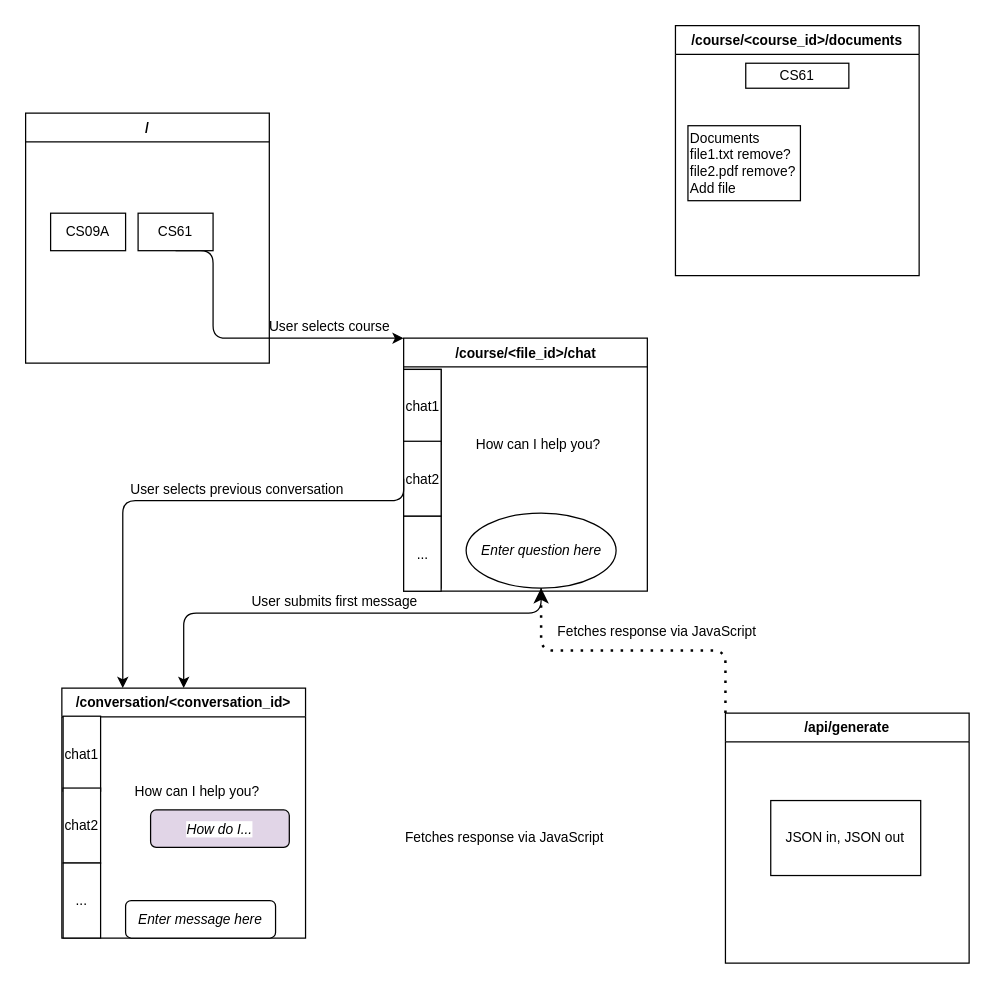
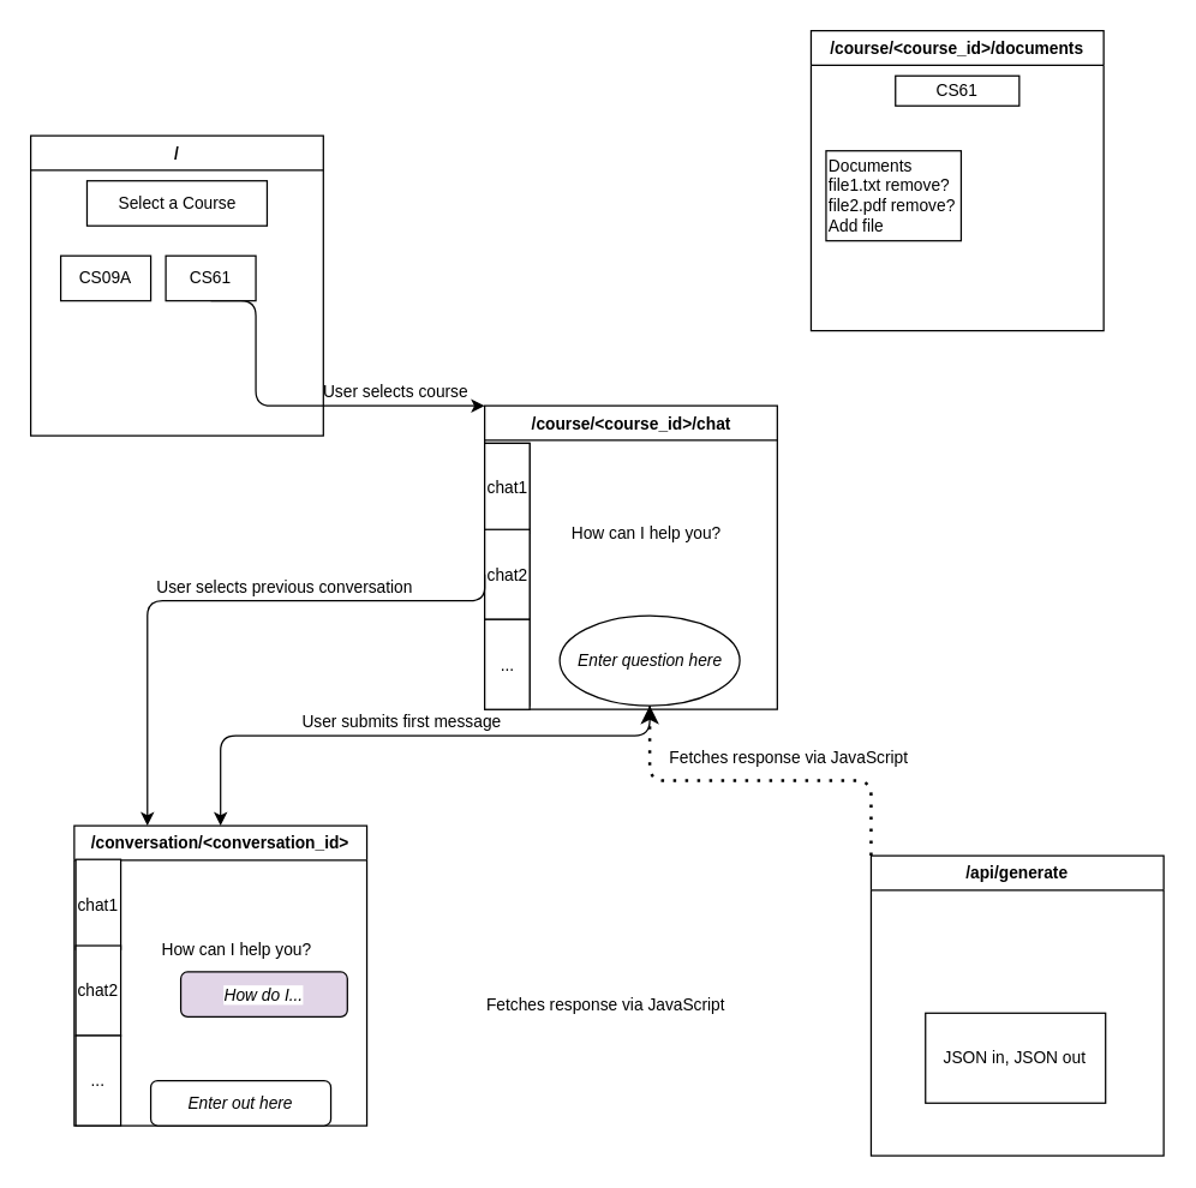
  <mxCell id="0" />
  <mxCell id="1" parent="0" />
  <mxCell id="2" style="edgeStyle=elbowEdgeStyle;shape=connector;rounded=1;html=1;exitX=0.5;exitY=1;exitDx=0;exitDy=0;entryX=0;entryY=0;entryDx=0;entryDy=0;strokeColor=default;align=center;verticalAlign=middle;fontFamily=Helvetica;fontSize=11;fontColor=default;labelBackgroundColor=default;endArrow=classic;" edge="1" parent="1" source="7" target="10"><mxGeometry relative="1" as="geometry"><Array as="points"><mxPoint x="170" y="240" /></Array></mxGeometry></mxCell>
  <mxCell id="3" value="User selects course" style="edgeLabel;html=1;align=center;verticalAlign=middle;resizable=0;points=[];fontFamily=Helvetica;fontSize=11;fontColor=default;labelBackgroundColor=default;" vertex="1" connectable="0" parent="2"><mxGeometry x="0.467" y="3" relative="1" as="geometry"><mxPoint x="7" y="-7" as="offset" /></mxGeometry></mxCell>
  <mxCell id="4" value="/" style="swimlane;whiteSpace=wrap;html=1;fontFamily=Helvetica;fontSize=11;fontColor=default;labelBackgroundColor=default;" vertex="1" parent="1"><mxGeometry x="20" y="90" width="195" height="200" as="geometry"><mxRectangle x="40" y="410" width="130" height="30" as="alternateBounds" /></mxGeometry></mxCell>
+ <mxCell id="5" value="Select a Course" style="rounded=0;whiteSpace=wrap;html=1;fontFamily=Helvetica;fontSize=11;fontColor=default;labelBackgroundColor=default;" vertex="1" parent="4"><mxGeometry x="37.5" y="30" width="120" height="30" as="geometry" /></mxCell>
  <mxCell id="6" value="CS09A" style="rounded=0;whiteSpace=wrap;html=1;fontFamily=Helvetica;fontSize=11;fontColor=default;labelBackgroundColor=default;" vertex="1" parent="4"><mxGeometry x="20" y="80" width="60" height="30" as="geometry" /></mxCell>
  <mxCell id="7" value="CS61" style="rounded=0;whiteSpace=wrap;html=1;fontFamily=Helvetica;fontSize=11;fontColor=default;labelBackgroundColor=default;" vertex="1" parent="4"><mxGeometry x="90" y="80" width="60" height="30" as="geometry" /></mxCell>
  <mxCell id="8" style="edgeStyle=elbowEdgeStyle;shape=connector;rounded=1;html=1;entryX=0.5;entryY=0;entryDx=0;entryDy=0;strokeColor=default;align=center;verticalAlign=middle;fontFamily=Helvetica;fontSize=11;fontColor=default;labelBackgroundColor=default;endArrow=classic;elbow=vertical;" edge="1" parent="1" source="11" target="17"><mxGeometry relative="1" as="geometry"><Array as="points"><mxPoint x="225" y="490" /></Array></mxGeometry></mxCell>
  <mxCell id="9" value="User submits first message" style="edgeLabel;html=1;align=center;verticalAlign=middle;resizable=0;points=[];fontFamily=Helvetica;fontSize=11;fontColor=default;labelBackgroundColor=default;" vertex="1" connectable="0" parent="8"><mxGeometry x="0.2" relative="1" as="geometry"><mxPoint x="34" y="-10" as="offset" /></mxGeometry></mxCell>
- <mxCell id="10" value="/course/&amp;lt;file_id&amp;gt;/chat" style="swimlane;whiteSpace=wrap;html=1;fontFamily=Helvetica;fontSize=11;fontColor=default;labelBackgroundColor=default;" vertex="1" parent="1"><mxGeometry x="322.5" y="270" width="195" height="202.5" as="geometry"><mxRectangle x="322.5" y="20" width="230" height="30" as="alternateBounds" /></mxGeometry></mxCell>
+ <mxCell id="10" value="/course/&amp;lt;course_id&amp;gt;/chat" style="swimlane;whiteSpace=wrap;html=1;fontFamily=Helvetica;fontSize=11;fontColor=default;labelBackgroundColor=default;" vertex="1" parent="1"><mxGeometry x="322.5" y="270" width="195" height="202.5" as="geometry"><mxRectangle x="322.5" y="20" width="230" height="30" as="alternateBounds" /></mxGeometry></mxCell>
  <mxCell id="11" value="&lt;i&gt;Enter question here&lt;/i&gt;" style="ellipse;whiteSpace=wrap;html=1;fontFamily=Helvetica;fontSize=11;fontColor=default;labelBackgroundColor=default;" vertex="1" parent="10"><mxGeometry x="50" y="140" width="120" height="60" as="geometry" /></mxCell>
  <mxCell id="12" value="" style="rounded=0;whiteSpace=wrap;html=1;fontFamily=Helvetica;fontSize=11;fontColor=default;labelBackgroundColor=default;" vertex="1" parent="10"><mxGeometry y="25" width="30" height="175" as="geometry" /></mxCell>
  <mxCell id="13" value="chat1" style="rounded=0;whiteSpace=wrap;html=1;fontFamily=Helvetica;fontSize=11;fontColor=default;labelBackgroundColor=default;" vertex="1" parent="10"><mxGeometry y="25" width="30" height="60" as="geometry" /></mxCell>
  <mxCell id="14" value="chat2" style="rounded=0;whiteSpace=wrap;html=1;fontFamily=Helvetica;fontSize=11;fontColor=default;labelBackgroundColor=default;" vertex="1" parent="10"><mxGeometry y="82.5" width="30" height="60" as="geometry" /></mxCell>
  <mxCell id="15" value="..." style="rounded=0;whiteSpace=wrap;html=1;fontFamily=Helvetica;fontSize=11;fontColor=default;labelBackgroundColor=default;" vertex="1" parent="10"><mxGeometry y="142.5" width="30" height="60" as="geometry" /></mxCell>
  <mxCell id="16" value="How can I help you?" style="text;html=1;align=center;verticalAlign=middle;whiteSpace=wrap;rounded=0;fontFamily=Helvetica;fontSize=11;fontColor=default;labelBackgroundColor=default;" vertex="1" parent="10"><mxGeometry x="50" y="70" width="115" height="30" as="geometry" /></mxCell>
  <mxCell id="17" value="/conversation/&amp;lt;conversation_id&amp;gt;" style="swimlane;whiteSpace=wrap;html=1;fontFamily=Helvetica;fontSize=11;fontColor=default;labelBackgroundColor=default;" vertex="1" parent="1"><mxGeometry x="49" y="550" width="195" height="200" as="geometry"><mxRectangle x="49" y="300" width="270" height="30" as="alternateBounds" /></mxGeometry></mxCell>
  <mxCell id="18" value="&lt;i&gt;How do I...&lt;/i&gt;" style="rounded=1;whiteSpace=wrap;html=1;fontFamily=Helvetica;fontSize=11;fontColor=default;labelBackgroundColor=default;fillColor=#e1d5e7;" vertex="1" parent="17"><mxGeometry x="71" y="97.5" width="111" height="30" as="geometry" /></mxCell>
  <mxCell id="19" value="chat1" style="rounded=0;whiteSpace=wrap;html=1;fontFamily=Helvetica;fontSize=11;fontColor=default;labelBackgroundColor=default;" vertex="1" parent="17"><mxGeometry x="1" y="22.5" width="30" height="60" as="geometry" /></mxCell>
  <mxCell id="20" value="chat2" style="rounded=0;whiteSpace=wrap;html=1;fontFamily=Helvetica;fontSize=11;fontColor=default;labelBackgroundColor=default;" vertex="1" parent="17"><mxGeometry x="1" y="80" width="30" height="60" as="geometry" /></mxCell>
  <mxCell id="21" value="..." style="rounded=0;whiteSpace=wrap;html=1;fontFamily=Helvetica;fontSize=11;fontColor=default;labelBackgroundColor=default;" vertex="1" parent="17"><mxGeometry x="1" y="140" width="30" height="60" as="geometry" /></mxCell>
  <mxCell id="22" value="How can I help you?" style="text;html=1;align=center;verticalAlign=middle;whiteSpace=wrap;rounded=0;fontFamily=Helvetica;fontSize=11;fontColor=default;labelBackgroundColor=default;" vertex="1" parent="17"><mxGeometry x="51" y="67.5" width="115" height="30" as="geometry" /></mxCell>
- <mxCell id="23" value="&lt;i&gt;Enter message here&lt;/i&gt;" style="rounded=1;whiteSpace=wrap;html=1;fontFamily=Helvetica;fontSize=11;fontColor=default;labelBackgroundColor=default;" vertex="1" parent="17"><mxGeometry x="51" y="170" width="120" height="30" as="geometry" /></mxCell>
+ <mxCell id="23" value="&lt;i&gt;Enter out here&lt;/i&gt;" style="rounded=1;whiteSpace=wrap;html=1;fontFamily=Helvetica;fontSize=11;fontColor=default;labelBackgroundColor=default;" vertex="1" parent="17"><mxGeometry x="51" y="170" width="120" height="30" as="geometry" /></mxCell>
  <mxCell id="24" value="/api/generate" style="swimlane;whiteSpace=wrap;html=1;fontFamily=Helvetica;fontSize=11;fontColor=default;labelBackgroundColor=default;" vertex="1" parent="1"><mxGeometry x="580" y="570" width="195" height="200" as="geometry"><mxRectangle x="580" y="320" width="270" height="30" as="alternateBounds" /></mxGeometry></mxCell>
- <mxCell id="25" value="JSON in, JSON out" style="rounded=0;whiteSpace=wrap;html=1;fontFamily=Helvetica;fontSize=11;fontColor=default;labelBackgroundColor=default;" vertex="1" parent="24"><mxGeometry x="36.25" y="70" width="120" height="60" as="geometry" /></mxCell>
+ <mxCell id="25" value="JSON in, JSON out" style="rounded=0;whiteSpace=wrap;html=1;fontFamily=Helvetica;fontSize=11;fontColor=default;labelBackgroundColor=default;" vertex="1" parent="24"><mxGeometry x="36.25" y="105" width="120" height="60" as="geometry" /></mxCell>
  <mxCell id="26" value="/course/&amp;lt;course_id&amp;gt;/documents" style="swimlane;whiteSpace=wrap;html=1;fontFamily=Helvetica;fontSize=11;fontColor=default;labelBackgroundColor=default;" vertex="1" parent="1"><mxGeometry x="540" y="20" width="195" height="200" as="geometry"><mxRectangle x="580" y="592.5" width="260" height="30" as="alternateBounds" /></mxGeometry></mxCell>
  <mxCell id="27" value="CS61" style="rounded=0;whiteSpace=wrap;html=1;fontFamily=Helvetica;fontSize=11;fontColor=default;labelBackgroundColor=default;" vertex="1" parent="26"><mxGeometry x="56.25" y="30" width="82.5" height="20" as="geometry" /></mxCell>
  <mxCell id="28" value="Documents&lt;div&gt;file1.txt remove?&lt;/div&gt;&lt;div&gt;file2.pdf remove?&lt;/div&gt;&lt;div&gt;Add file&lt;/div&gt;" style="rounded=0;whiteSpace=wrap;html=1;fontFamily=Helvetica;fontSize=11;fontColor=default;labelBackgroundColor=default;align=left;" vertex="1" parent="26"><mxGeometry x="10" y="80" width="90" height="60" as="geometry" /></mxCell>
  <mxCell id="29" value="Fetches response via JavaScript" style="text;strokeColor=none;fillColor=none;align=left;verticalAlign=middle;spacingLeft=4;spacingRight=4;overflow=hidden;points=[[0,0.5],[1,0.5]];portConstraint=eastwest;rotatable=0;whiteSpace=wrap;html=1;fontFamily=Helvetica;fontSize=11;fontColor=default;labelBackgroundColor=default;" vertex="1" parent="1"><mxGeometry x="317.5" y="655" width="200" height="30" as="geometry" /></mxCell>
  <mxCell id="30" style="edgeStyle=elbowEdgeStyle;shape=connector;rounded=1;html=1;entryX=0.25;entryY=0;entryDx=0;entryDy=0;strokeColor=default;align=center;verticalAlign=middle;fontFamily=Helvetica;fontSize=11;fontColor=default;labelBackgroundColor=default;endArrow=classic;elbow=vertical;exitX=0;exitY=0.5;exitDx=0;exitDy=0;" edge="1" parent="1" source="14" target="17"><mxGeometry relative="1" as="geometry"><mxPoint x="480" y="480" as="sourcePoint" /><mxPoint x="157" y="560" as="targetPoint" /><Array as="points"><mxPoint x="220" y="400" /></Array></mxGeometry></mxCell>
  <mxCell id="31" value="User selects previous conversation" style="edgeLabel;html=1;align=center;verticalAlign=middle;resizable=0;points=[];fontFamily=Helvetica;fontSize=11;fontColor=default;labelBackgroundColor=default;" vertex="1" connectable="0" parent="30"><mxGeometry x="0.2" relative="1" as="geometry"><mxPoint x="83" y="-10" as="offset" /></mxGeometry></mxCell>
  <mxCell id="32" value="" style="endArrow=classic;dashed=1;html=1;dashPattern=1 3;strokeWidth=2;rounded=1;strokeColor=default;align=center;verticalAlign=middle;fontFamily=Helvetica;fontSize=11;fontColor=default;labelBackgroundColor=default;edgeStyle=elbowEdgeStyle;elbow=vertical;entryX=0.5;entryY=1;entryDx=0;entryDy=0;exitX=0;exitY=0;exitDx=0;exitDy=0;" edge="1" parent="1" source="24" target="11"><mxGeometry width="50" height="50" relative="1" as="geometry"><mxPoint x="590" y="610" as="sourcePoint" /><mxPoint x="230" y="745" as="targetPoint" /><Array as="points"><mxPoint x="520" y="520" /></Array></mxGeometry></mxCell>
  <mxCell id="33" value="Fetches response via JavaScript" style="text;strokeColor=none;fillColor=none;align=left;verticalAlign=middle;spacingLeft=4;spacingRight=4;overflow=hidden;points=[[0,0.5],[1,0.5]];portConstraint=eastwest;rotatable=0;whiteSpace=wrap;html=1;fontFamily=Helvetica;fontSize=11;fontColor=default;labelBackgroundColor=default;" vertex="1" parent="1"><mxGeometry x="440" y="490" width="200" height="30" as="geometry" /></mxCell>
